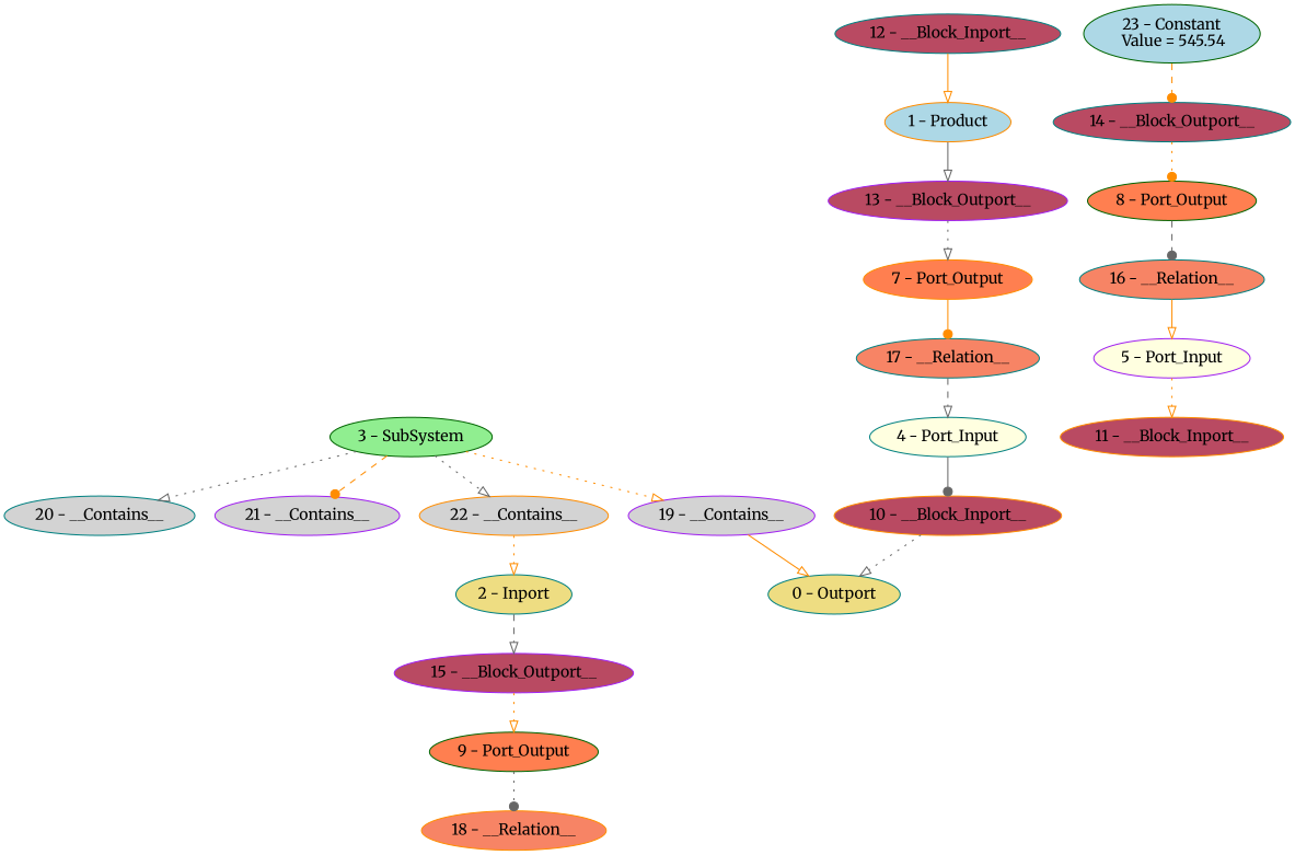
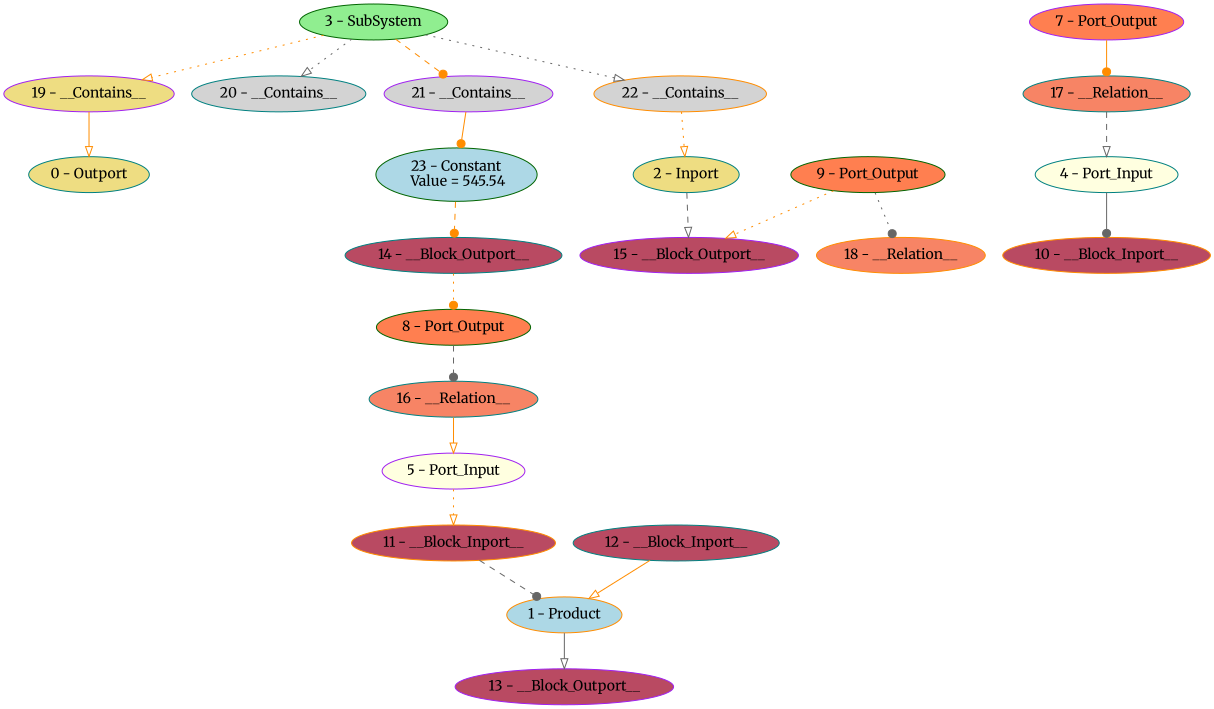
  digraph {
    fontname=Merriweather
    node [color=teal fillcolor="#b94a62" fontname=Merriweather style=filled]
    edge [arrowhead=onormal color=darkorange fontname=Merriweather style=dotted]
    "0 - Outport" [fillcolor=lightgoldenrod]
    "1 - Product" [color=darkorange fillcolor=lightblue]
    "13 - __Block_Outport__" [color=purple]
-   "7 - Port_Output" [color=darkorange fillcolor=coral]
+   "7 - Port_Output" [color=purple fillcolor=coral]
    "2 - Inport" [fillcolor=lightgoldenrod]
    "15 - __Block_Outport__" [color=purple]
    "9 - Port_Output" [color=darkgreen fillcolor=coral]
    "3 - SubSystem" [color=darkgreen fillcolor=lightgreen]
-   "19 - __Contains__" [color=purple fillcolor=lightgray]
+   "19 - __Contains__" [color=purple fillcolor=lightgoldenrod]
    "20 - __Contains__" [fillcolor=lightgray]
    "21 - __Contains__" [color=purple fillcolor=lightgray]
    "22 - __Contains__" [color=darkorange fillcolor=lightgray]
    "23 - Constant\n Value = 545.54" [color=darkgreen fillcolor=lightblue]
    "4 - Port_Input" [fillcolor=lightyellow]
    "10 - __Block_Inport__" [color=darkorange]
    "5 - Port_Input" [color=purple fillcolor=lightyellow]
    "11 - __Block_Inport__" [color=darkorange]
    "12 - __Block_Inport__"
    "17 - __Relation__" [fillcolor="#f78465"]
    "8 - Port_Output" [color=darkgreen fillcolor=coral]
    "16 - __Relation__" [fillcolor="#f78465"]
    "18 - __Relation__" [color=darkorange fillcolor="#f78465"]
    "14 - __Block_Outport__"
    "1 - Product" -> "13 - __Block_Outport__" [color=gray40 style=solid]
-   "13 - __Block_Outport__" -> "7 - Port_Output" [color=gray40]
    "7 - Port_Output" -> "17 - __Relation__" [arrowhead=dot style=solid]
    "2 - Inport" -> "15 - __Block_Outport__" [color=gray40 style=dashed]
-   "15 - __Block_Outport__" -> "9 - Port_Output"
+   "9 - Port_Output" -> "15 - __Block_Outport__"
    "9 - Port_Output" -> "18 - __Relation__" [arrowhead=dot color=gray40]
    "3 - SubSystem" -> "19 - __Contains__"
    "3 - SubSystem" -> "20 - __Contains__" [color=gray40]
    "3 - SubSystem" -> "21 - __Contains__" [arrowhead=dot style=dashed]
    "3 - SubSystem" -> "22 - __Contains__" [color=gray40]
    "19 - __Contains__" -> "0 - Outport" [style=solid]
+   "21 - __Contains__" -> "23 - Constant\n Value = 545.54" [arrowhead=dot style=solid]
    "22 - __Contains__" -> "2 - Inport"
    "23 - Constant\n Value = 545.54" -> "14 - __Block_Outport__" [arrowhead=dot style=dashed]
    "4 - Port_Input" -> "10 - __Block_Inport__" [arrowhead=dot color=gray40 style=solid]
-   "10 - __Block_Inport__" -> "0 - Outport" [color=gray40]
    "5 - Port_Input" -> "11 - __Block_Inport__"
+   "11 - __Block_Inport__" -> "1 - Product" [arrowhead=dot color=gray40 style=dashed]
    "12 - __Block_Inport__" -> "1 - Product" [style=solid]
    "17 - __Relation__" -> "4 - Port_Input" [color=gray40 style=dashed]
    "8 - Port_Output" -> "16 - __Relation__" [arrowhead=dot color=gray40 style=dashed]
    "16 - __Relation__" -> "5 - Port_Input" [style=solid]
    "14 - __Block_Outport__" -> "8 - Port_Output" [arrowhead=dot]
  }
